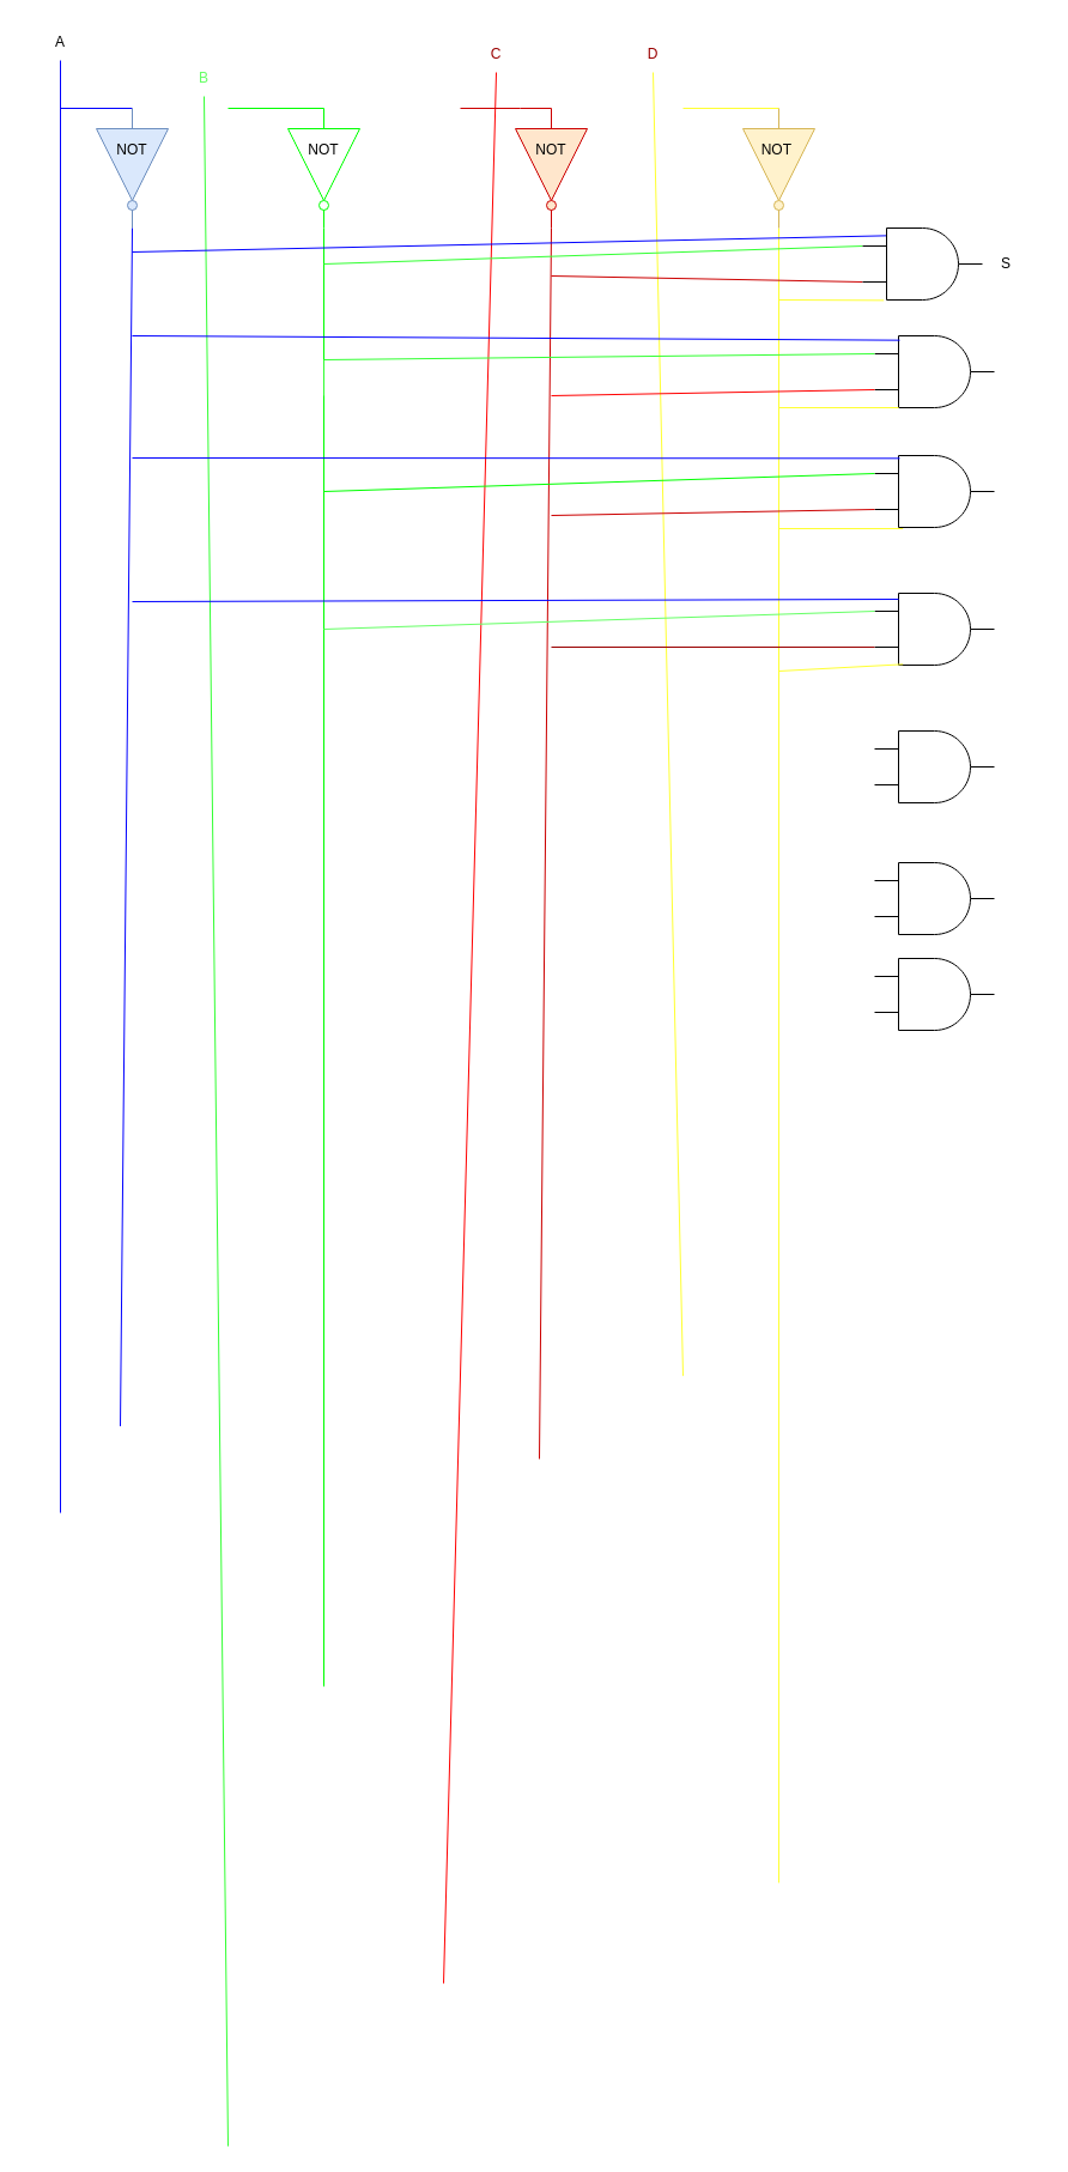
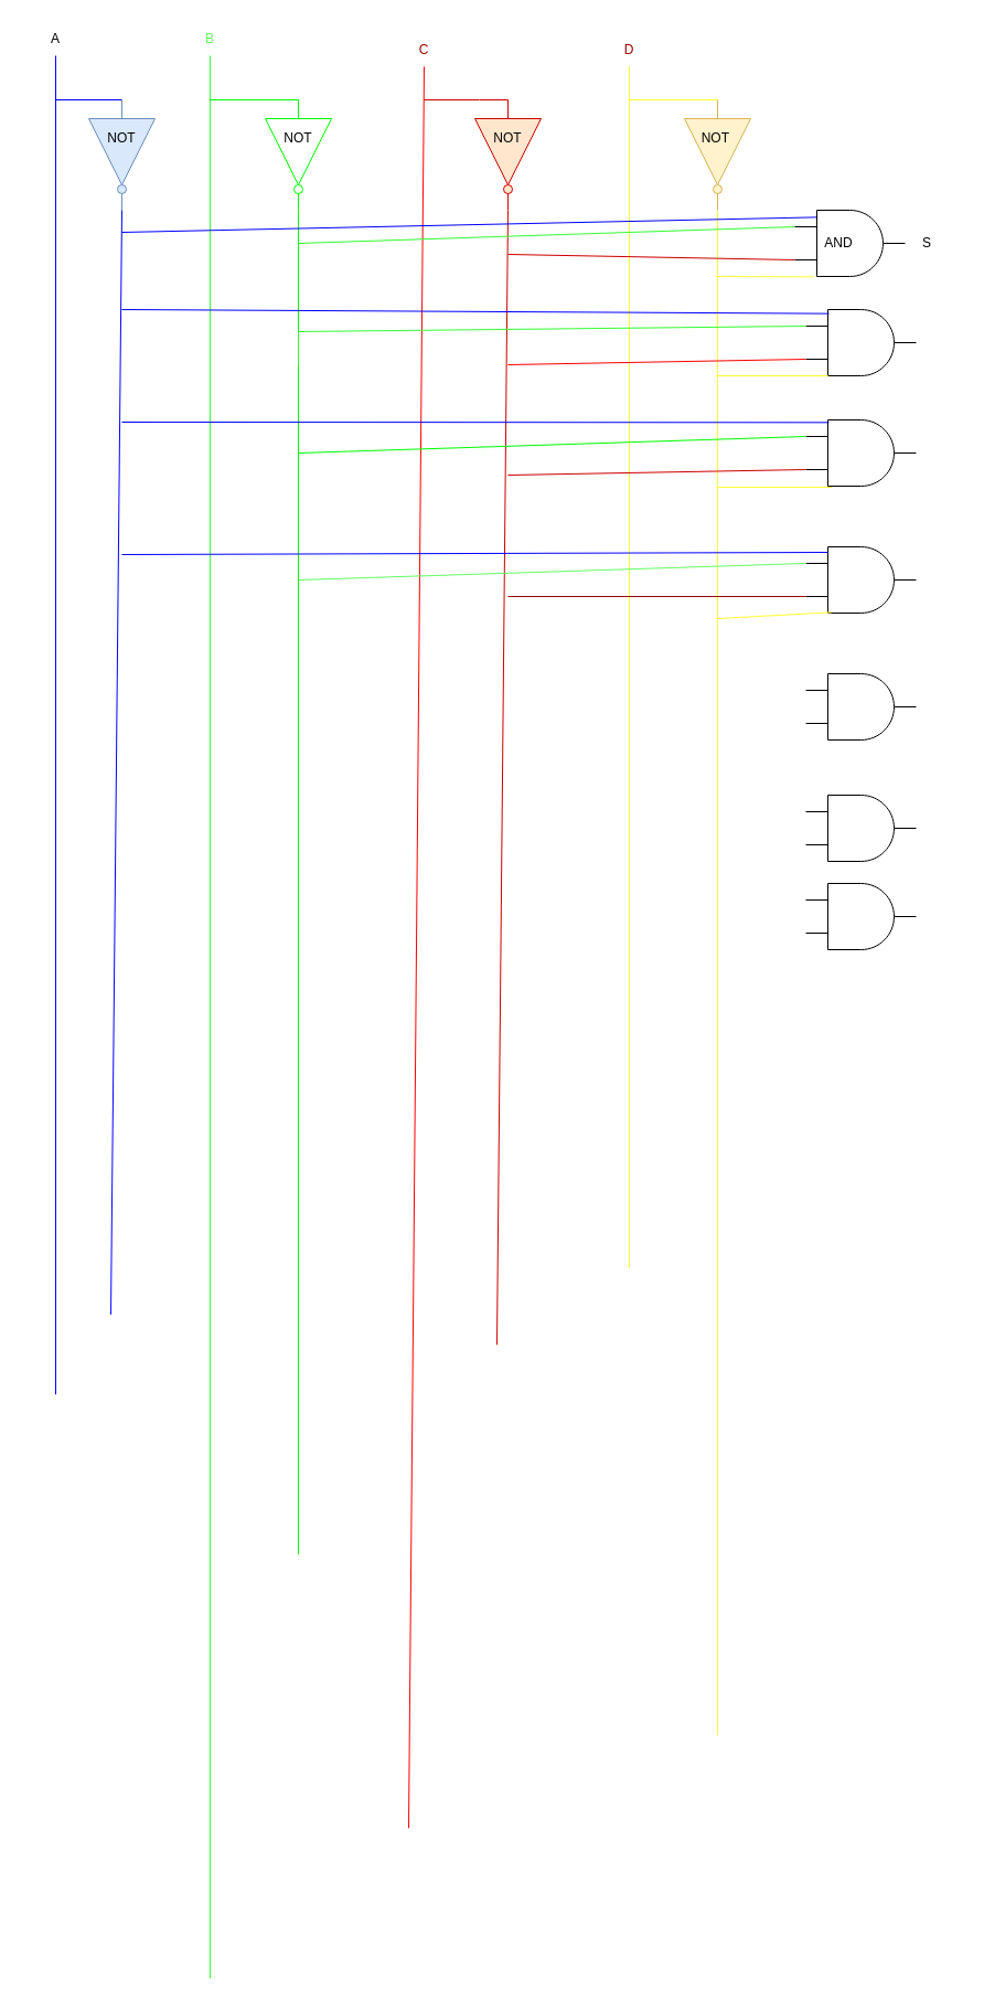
  <mxCell id="0" />
  <mxCell id="1" parent="0" />
  <mxCell id="2" value="A" style="text;html=1;strokeColor=none;fillColor=none;align=center;verticalAlign=middle;whiteSpace=wrap;rounded=0;" vertex="1" parent="1"><mxGeometry x="20" y="20" width="60" height="30" as="geometry" /></mxCell>
  <mxCell id="3" value="" style="endArrow=none;html=1;rounded=0;fontColor=#66FF66;strokeColor=#0000FF;" edge="1" parent="1"><mxGeometry width="50" height="50" relative="1" as="geometry"><mxPoint x="50" y="1263" as="sourcePoint" /><mxPoint x="50" y="50" as="targetPoint" /></mxGeometry></mxCell>
  <mxCell id="4" value="" style="endArrow=none;html=1;rounded=0;fontColor=#66FF66;strokeColor=#0000FF;" edge="1" parent="1"><mxGeometry width="50" height="50" relative="1" as="geometry"><mxPoint x="50" y="90" as="sourcePoint" /><mxPoint x="110" y="90" as="targetPoint" /></mxGeometry></mxCell>
  <mxCell id="5" value="" style="verticalLabelPosition=bottom;shadow=0;dashed=0;align=center;html=1;verticalAlign=top;shape=mxgraph.electrical.logic_gates.inverter_2;rotation=90;fillColor=#dae8fc;strokeColor=#6c8ebf;" vertex="1" parent="1"><mxGeometry x="60" y="110" width="100" height="60" as="geometry" /></mxCell>
  <mxCell id="6" value="" style="endArrow=none;html=1;rounded=0;fontColor=#66FF66;entryX=1;entryY=0.5;entryDx=0;entryDy=0;entryPerimeter=0;strokeColor=#0000FF;" edge="1" parent="1" target="5"><mxGeometry width="50" height="50" relative="1" as="geometry"><mxPoint x="100" y="1190.667" as="sourcePoint" /><mxPoint x="410" y="220" as="targetPoint" /></mxGeometry></mxCell>
- <mxCell id="7" value="B" style="text;html=1;strokeColor=none;fillColor=none;align=center;verticalAlign=middle;whiteSpace=wrap;rounded=0;fontColor=#66FF66;" vertex="1" parent="1"><mxGeometry x="140" y="50" width="60" height="30" as="geometry" /></mxCell>
+ <mxCell id="7" value="B" style="text;html=1;strokeColor=none;fillColor=none;align=center;verticalAlign=middle;whiteSpace=wrap;rounded=0;fontColor=#66FF66;" vertex="1" parent="1"><mxGeometry x="160" y="20" width="60" height="30" as="geometry" /></mxCell>
  <mxCell id="8" value="" style="endArrow=none;html=1;rounded=0;fontColor=#66FF66;entryX=0.5;entryY=1;entryDx=0;entryDy=0;strokeColor=#33FF33;" edge="1" parent="1" target="7"><mxGeometry width="50" height="50" relative="1" as="geometry"><mxPoint x="190" y="1792" as="sourcePoint" /><mxPoint x="410" y="220" as="targetPoint" /></mxGeometry></mxCell>
  <mxCell id="9" value="" style="endArrow=none;html=1;rounded=0;fontColor=#66FF66;entryX=0;entryY=0.5;entryDx=0;entryDy=0;entryPerimeter=0;strokeColor=#00FF00;" edge="1" parent="1" target="10"><mxGeometry width="50" height="50" relative="1" as="geometry"><mxPoint x="190" y="90" as="sourcePoint" /><mxPoint x="250" y="90" as="targetPoint" /><Array as="points" /></mxGeometry></mxCell>
  <mxCell id="10" value="" style="verticalLabelPosition=bottom;shadow=0;dashed=0;align=center;html=1;verticalAlign=top;shape=mxgraph.electrical.logic_gates.inverter_2;fontColor=#66FF66;rotation=90;strokeColor=#00FF00;" vertex="1" parent="1"><mxGeometry x="220" y="110" width="100" height="60" as="geometry" /></mxCell>
  <mxCell id="11" value="" style="endArrow=none;html=1;rounded=0;fontColor=#66FF66;entryX=1;entryY=0.5;entryDx=0;entryDy=0;entryPerimeter=0;strokeColor=#00FF00;" edge="1" parent="1" target="10"><mxGeometry width="50" height="50" relative="1" as="geometry"><mxPoint x="270" y="1408" as="sourcePoint" /><mxPoint x="410" y="220" as="targetPoint" /></mxGeometry></mxCell>
- <mxCell id="12" value="C" style="text;html=1;strokeColor=none;fillColor=none;align=center;verticalAlign=middle;whiteSpace=wrap;rounded=0;fontColor=#990000;" vertex="1" parent="1"><mxGeometry x="384" y="30" width="60" height="30" as="geometry" /></mxCell>
+ <mxCell id="12" value="C" style="text;html=1;strokeColor=none;fillColor=none;align=center;verticalAlign=middle;whiteSpace=wrap;rounded=0;fontColor=#990000;" vertex="1" parent="1"><mxGeometry x="354" y="30" width="60" height="30" as="geometry" /></mxCell>
  <mxCell id="13" value="" style="endArrow=none;html=1;rounded=0;fontColor=#990000;entryX=0.5;entryY=1;entryDx=0;entryDy=0;strokeColor=#FF0000;" edge="1" parent="1" target="12"><mxGeometry width="50" height="50" relative="1" as="geometry"><mxPoint x="370" y="1656" as="sourcePoint" /><mxPoint x="410" y="220" as="targetPoint" /></mxGeometry></mxCell>
  <mxCell id="14" value="" style="endArrow=none;html=1;rounded=0;fontColor=#990000;exitX=0;exitY=0.5;exitDx=0;exitDy=0;exitPerimeter=0;fillColor=#ffe6cc;strokeColor=#CC0000;" edge="1" parent="1" source="15"><mxGeometry width="50" height="50" relative="1" as="geometry"><mxPoint x="454" y="90" as="sourcePoint" /><mxPoint x="384" y="90" as="targetPoint" /><Array as="points"><mxPoint x="434" y="90" /></Array></mxGeometry></mxCell>
  <mxCell id="15" value="" style="verticalLabelPosition=bottom;shadow=0;dashed=0;align=center;html=1;verticalAlign=top;shape=mxgraph.electrical.logic_gates.inverter_2;rotation=90;fillColor=#ffe6cc;strokeColor=#CC0000;" vertex="1" parent="1"><mxGeometry x="410" y="110" width="100" height="60" as="geometry" /></mxCell>
  <mxCell id="16" value="" style="endArrow=none;html=1;rounded=0;fontColor=#990000;entryX=1;entryY=0.5;entryDx=0;entryDy=0;entryPerimeter=0;fillColor=#ffe6cc;strokeColor=#CC0000;" edge="1" parent="1" target="15"><mxGeometry width="50" height="50" relative="1" as="geometry"><mxPoint x="450" y="1218" as="sourcePoint" /><mxPoint x="410" y="220" as="targetPoint" /></mxGeometry></mxCell>
- <mxCell id="17" value="D" style="text;html=1;strokeColor=none;fillColor=none;align=center;verticalAlign=middle;whiteSpace=wrap;rounded=0;fontColor=#990000;" vertex="1" parent="1"><mxGeometry x="515" y="30" width="60" height="30" as="geometry" /></mxCell>
+ <mxCell id="17" value="D" style="text;html=1;strokeColor=none;fillColor=none;align=center;verticalAlign=middle;whiteSpace=wrap;rounded=0;fontColor=#990000;" vertex="1" parent="1"><mxGeometry x="540" y="30" width="60" height="30" as="geometry" /></mxCell>
  <mxCell id="18" value="" style="endArrow=none;html=1;rounded=0;fontColor=#FFFF33;strokeColor=#FFFF33;entryX=0.5;entryY=1;entryDx=0;entryDy=0;" edge="1" parent="1" target="17"><mxGeometry width="50" height="50" relative="1" as="geometry"><mxPoint x="570" y="1148.667" as="sourcePoint" /><mxPoint x="410" y="240" as="targetPoint" /></mxGeometry></mxCell>
  <mxCell id="19" value="" style="endArrow=none;html=1;rounded=0;fontColor=#FFFF33;strokeColor=#FFFF33;" edge="1" parent="1"><mxGeometry width="50" height="50" relative="1" as="geometry"><mxPoint x="650" y="90" as="sourcePoint" /><mxPoint x="570" y="90" as="targetPoint" /></mxGeometry></mxCell>
  <mxCell id="20" value="" style="endArrow=none;html=1;rounded=0;fontColor=#FFFF33;strokeColor=#FFFF33;entryX=1;entryY=0.5;entryDx=0;entryDy=0;entryPerimeter=0;" edge="1" parent="1" target="21"><mxGeometry width="50" height="50" relative="1" as="geometry"><mxPoint x="650" y="1572" as="sourcePoint" /><mxPoint x="410" y="240" as="targetPoint" /></mxGeometry></mxCell>
  <mxCell id="21" value="" style="verticalLabelPosition=bottom;shadow=0;dashed=0;align=center;html=1;verticalAlign=top;shape=mxgraph.electrical.logic_gates.inverter_2;strokeColor=#d6b656;fillColor=#fff2cc;rotation=90;" vertex="1" parent="1"><mxGeometry x="600" y="110" width="100" height="60" as="geometry" /></mxCell>
  <mxCell id="22" value="" style="endArrow=none;html=1;rounded=0;fontColor=#FFFF33;strokeColor=#0000FF;entryX=0.197;entryY=0.106;entryDx=0;entryDy=0;entryPerimeter=0;" edge="1" parent="1" target="26"><mxGeometry width="50" height="50" relative="1" as="geometry"><mxPoint x="110" y="210" as="sourcePoint" /><mxPoint x="730" y="210" as="targetPoint" /></mxGeometry></mxCell>
  <mxCell id="23" value="" style="endArrow=none;html=1;rounded=0;fontColor=#FFFF33;strokeColor=#33FF33;entryX=0;entryY=0.25;entryDx=0;entryDy=0;entryPerimeter=0;" edge="1" parent="1" target="26"><mxGeometry width="50" height="50" relative="1" as="geometry"><mxPoint x="270" y="220" as="sourcePoint" /><mxPoint x="730" y="210" as="targetPoint" /></mxGeometry></mxCell>
  <mxCell id="24" value="" style="endArrow=none;html=1;rounded=0;fontColor=#FFFF33;strokeColor=#CC0000;exitX=0;exitY=0.75;exitDx=0;exitDy=0;exitPerimeter=0;" edge="1" parent="1" source="26"><mxGeometry width="50" height="50" relative="1" as="geometry"><mxPoint x="720" y="230" as="sourcePoint" /><mxPoint x="460" y="230" as="targetPoint" /></mxGeometry></mxCell>
  <mxCell id="25" value="" style="endArrow=none;html=1;rounded=0;fontColor=#FFFF33;strokeColor=#FFFF33;entryX=0.177;entryY=1.006;entryDx=0;entryDy=0;entryPerimeter=0;" edge="1" parent="1" target="26"><mxGeometry width="50" height="50" relative="1" as="geometry"><mxPoint x="650" y="250" as="sourcePoint" /><mxPoint x="710" y="260" as="targetPoint" /></mxGeometry></mxCell>
  <mxCell id="26" value="" style="verticalLabelPosition=bottom;shadow=0;dashed=0;align=center;html=1;verticalAlign=top;shape=mxgraph.electrical.logic_gates.logic_gate;operation=and;" vertex="1" parent="1"><mxGeometry x="720" y="190" width="100" height="60" as="geometry" /></mxCell>
  <mxCell id="27" value="NOT" style="text;html=1;strokeColor=none;fillColor=none;align=center;verticalAlign=middle;whiteSpace=wrap;rounded=0;fontColor=#000000;" vertex="1" parent="1"><mxGeometry x="80" y="110" width="60" height="30" as="geometry" /></mxCell>
  <mxCell id="28" value="NOT" style="text;html=1;strokeColor=none;fillColor=none;align=center;verticalAlign=middle;whiteSpace=wrap;rounded=0;fontColor=#000000;" vertex="1" parent="1"><mxGeometry x="240" y="110" width="60" height="30" as="geometry" /></mxCell>
  <mxCell id="29" value="NOT" style="text;html=1;strokeColor=none;fillColor=none;align=center;verticalAlign=middle;whiteSpace=wrap;rounded=0;fontColor=#000000;" vertex="1" parent="1"><mxGeometry x="430" y="110" width="60" height="30" as="geometry" /></mxCell>
  <mxCell id="30" value="NOT&amp;nbsp;" style="text;html=1;strokeColor=none;fillColor=none;align=center;verticalAlign=middle;whiteSpace=wrap;rounded=0;fontColor=#000000;" vertex="1" parent="1"><mxGeometry x="620" y="110" width="60" height="30" as="geometry" /></mxCell>
+ <mxCell id="31" value="AND" style="text;html=1;strokeColor=none;fillColor=none;align=center;verticalAlign=middle;whiteSpace=wrap;rounded=0;fontColor=#000000;" vertex="1" parent="1"><mxGeometry x="730" y="205" width="60" height="30" as="geometry" /></mxCell>
  <mxCell id="32" value="S" style="text;html=1;strokeColor=none;fillColor=none;align=center;verticalAlign=middle;whiteSpace=wrap;rounded=0;fontColor=#000000;" vertex="1" parent="1"><mxGeometry x="810" y="205" width="60" height="30" as="geometry" /></mxCell>
  <mxCell id="33" value="" style="verticalLabelPosition=bottom;shadow=0;dashed=0;align=center;html=1;verticalAlign=top;shape=mxgraph.electrical.logic_gates.logic_gate;operation=and;" vertex="1" parent="1"><mxGeometry x="730" y="280" width="100" height="60" as="geometry" /></mxCell>
  <mxCell id="34" value="" style="endArrow=none;html=1;rounded=0;fontColor=#000000;strokeColor=#0000FF;entryX=0.21;entryY=0.061;entryDx=0;entryDy=0;entryPerimeter=0;" edge="1" parent="1" target="33"><mxGeometry width="50" height="50" relative="1" as="geometry"><mxPoint x="110" y="280" as="sourcePoint" /><mxPoint x="250" y="240" as="targetPoint" /></mxGeometry></mxCell>
  <mxCell id="35" value="" style="endArrow=none;html=1;rounded=0;fontColor=#000000;strokeColor=#33FF33;entryX=0;entryY=0.25;entryDx=0;entryDy=0;entryPerimeter=0;" edge="1" parent="1" target="33"><mxGeometry width="50" height="50" relative="1" as="geometry"><mxPoint x="270" y="330" as="sourcePoint" /><mxPoint x="250" y="240" as="targetPoint" /><Array as="points"><mxPoint x="270" y="300" /></Array></mxGeometry></mxCell>
  <mxCell id="36" value="" style="endArrow=none;html=1;rounded=0;fontColor=#000000;strokeColor=#FF0000;entryX=0;entryY=0.75;entryDx=0;entryDy=0;entryPerimeter=0;" edge="1" parent="1" target="33"><mxGeometry width="50" height="50" relative="1" as="geometry"><mxPoint x="460" y="330" as="sourcePoint" /><mxPoint x="510" y="320" as="targetPoint" /></mxGeometry></mxCell>
  <mxCell id="37" value="" style="endArrow=none;html=1;rounded=0;fontColor=#000000;strokeColor=#FFFF33;" edge="1" parent="1"><mxGeometry width="50" height="50" relative="1" as="geometry"><mxPoint x="650" y="340" as="sourcePoint" /><mxPoint x="750" y="340" as="targetPoint" /></mxGeometry></mxCell>
  <mxCell id="38" value="" style="verticalLabelPosition=bottom;shadow=0;dashed=0;align=center;html=1;verticalAlign=top;shape=mxgraph.electrical.logic_gates.logic_gate;operation=and;" vertex="1" parent="1"><mxGeometry x="730" y="380" width="100" height="60" as="geometry" /></mxCell>
  <mxCell id="39" value="" style="endArrow=none;html=1;rounded=0;fontColor=#000000;strokeColor=#0000FF;entryX=0.21;entryY=0.039;entryDx=0;entryDy=0;entryPerimeter=0;" edge="1" parent="1" target="38"><mxGeometry width="50" height="50" relative="1" as="geometry"><mxPoint x="110" y="382" as="sourcePoint" /><mxPoint x="320" y="430" as="targetPoint" /></mxGeometry></mxCell>
  <mxCell id="40" value="" style="endArrow=none;html=1;rounded=0;fontColor=#000000;strokeColor=#00FF00;entryX=0;entryY=0.25;entryDx=0;entryDy=0;entryPerimeter=0;" edge="1" parent="1" target="38"><mxGeometry width="50" height="50" relative="1" as="geometry"><mxPoint x="270" y="410" as="sourcePoint" /><mxPoint x="320" y="430" as="targetPoint" /></mxGeometry></mxCell>
  <mxCell id="41" value="" style="endArrow=none;html=1;rounded=0;fontColor=#000000;strokeColor=#CC0000;entryX=0;entryY=0.75;entryDx=0;entryDy=0;entryPerimeter=0;" edge="1" parent="1" target="38"><mxGeometry width="50" height="50" relative="1" as="geometry"><mxPoint x="460" y="430" as="sourcePoint" /><mxPoint x="320" y="430" as="targetPoint" /></mxGeometry></mxCell>
  <mxCell id="42" value="" style="endArrow=none;html=1;rounded=0;fontColor=#000000;strokeColor=#FFFF33;entryX=0.237;entryY=1.017;entryDx=0;entryDy=0;entryPerimeter=0;" edge="1" parent="1" target="38"><mxGeometry width="50" height="50" relative="1" as="geometry"><mxPoint x="650" y="441" as="sourcePoint" /><mxPoint x="320" y="430" as="targetPoint" /></mxGeometry></mxCell>
  <mxCell id="43" value="" style="verticalLabelPosition=bottom;shadow=0;dashed=0;align=center;html=1;verticalAlign=top;shape=mxgraph.electrical.logic_gates.logic_gate;operation=and;" vertex="1" parent="1"><mxGeometry x="730" y="495" width="100" height="60" as="geometry" /></mxCell>
  <mxCell id="44" value="" style="endArrow=none;html=1;rounded=0;fontColor=#000000;strokeColor=#0000FF;" edge="1" parent="1"><mxGeometry width="50" height="50" relative="1" as="geometry"><mxPoint x="110" y="502" as="sourcePoint" /><mxPoint x="750" y="500" as="targetPoint" /></mxGeometry></mxCell>
  <mxCell id="45" value="" style="endArrow=none;html=1;rounded=0;fontColor=#000000;strokeColor=#66FF66;entryX=0;entryY=0.25;entryDx=0;entryDy=0;entryPerimeter=0;" edge="1" parent="1" target="43"><mxGeometry width="50" height="50" relative="1" as="geometry"><mxPoint x="270" y="525" as="sourcePoint" /><mxPoint x="320" y="650" as="targetPoint" /></mxGeometry></mxCell>
  <mxCell id="46" value="" style="endArrow=none;html=1;rounded=0;fontColor=#000000;strokeColor=#990000;entryX=0;entryY=0.75;entryDx=0;entryDy=0;entryPerimeter=0;" edge="1" parent="1" target="43"><mxGeometry width="50" height="50" relative="1" as="geometry"><mxPoint x="460" y="540" as="sourcePoint" /><mxPoint x="320" y="650" as="targetPoint" /></mxGeometry></mxCell>
  <mxCell id="47" value="" style="endArrow=none;html=1;rounded=0;fontColor=#000000;strokeColor=#FFFF33;entryX=0.237;entryY=0.989;entryDx=0;entryDy=0;entryPerimeter=0;" edge="1" parent="1" target="43"><mxGeometry width="50" height="50" relative="1" as="geometry"><mxPoint x="650" y="560" as="sourcePoint" /><mxPoint x="320" y="650" as="targetPoint" /></mxGeometry></mxCell>
  <mxCell id="48" value="" style="verticalLabelPosition=bottom;shadow=0;dashed=0;align=center;html=1;verticalAlign=top;shape=mxgraph.electrical.logic_gates.logic_gate;operation=and;" vertex="1" parent="1"><mxGeometry x="730" y="610" width="100" height="60" as="geometry" /></mxCell>
  <mxCell id="49" value="" style="verticalLabelPosition=bottom;shadow=0;dashed=0;align=center;html=1;verticalAlign=top;shape=mxgraph.electrical.logic_gates.logic_gate;operation=and;" vertex="1" parent="1"><mxGeometry x="730" y="720" width="100" height="60" as="geometry" /></mxCell>
  <mxCell id="50" value="" style="verticalLabelPosition=bottom;shadow=0;dashed=0;align=center;html=1;verticalAlign=top;shape=mxgraph.electrical.logic_gates.logic_gate;operation=and;" vertex="1" parent="1"><mxGeometry x="730" y="800" width="100" height="60" as="geometry" /></mxCell>
